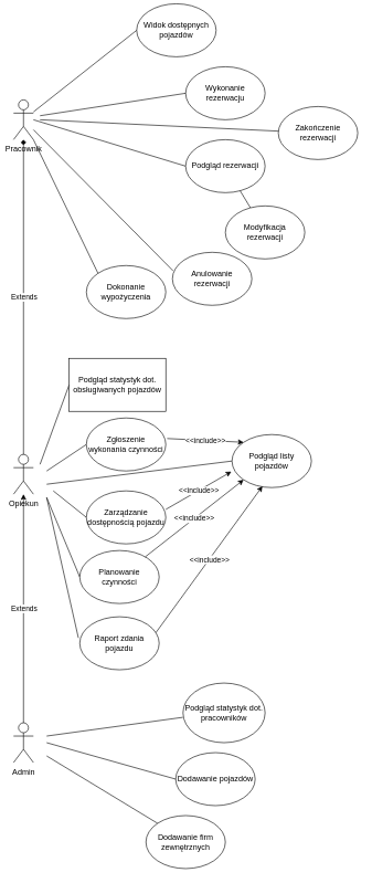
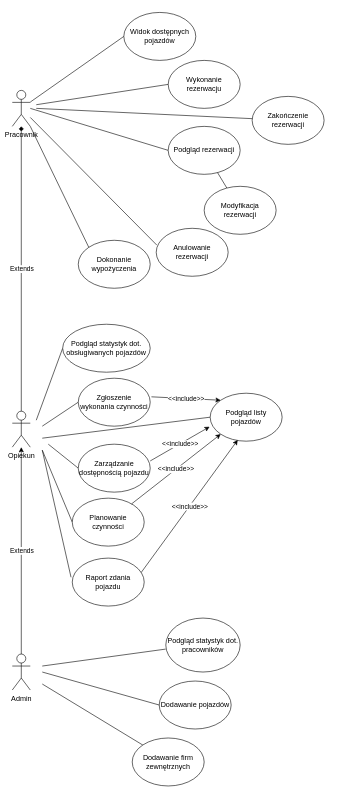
  <mxCell id="0" />
  <mxCell id="1" parent="0" />
  <mxCell id="2" value="Pracownik" style="shape=umlActor;verticalLabelPosition=bottom;verticalAlign=top;html=1;outlineConnect=0;" parent="1" vertex="1"><mxGeometry x="20" y="150" width="30" height="60" as="geometry" /></mxCell>
- <mxCell id="3" value="Widok dostępnych pojazdów" style="ellipse;whiteSpace=wrap;html=1;" parent="1" vertex="1"><mxGeometry x="206" y="5" width="120" height="80" as="geometry" /></mxCell>
+ <mxCell id="3" value="Widok dostępnych pojazdów" style="ellipse;whiteSpace=wrap;html=1;" parent="1" vertex="1"><mxGeometry x="206" y="20" width="120" height="80" as="geometry" /></mxCell>
  <mxCell id="4" value="Opiekun" style="shape=umlActor;verticalLabelPosition=bottom;verticalAlign=top;html=1;outlineConnect=0;" parent="1" vertex="1"><mxGeometry x="20" y="685" width="30" height="60" as="geometry" /></mxCell>
  <mxCell id="5" value="Wykonanie rezerwacju" style="ellipse;whiteSpace=wrap;html=1;" parent="1" vertex="1"><mxGeometry x="280" y="100" width="120" height="80" as="geometry" /></mxCell>
  <mxCell id="6" value="" style="endArrow=diamond;html=1;exitX=0.5;exitY=0;exitDx=0;exitDy=0;exitPerimeter=0;" parent="1" source="4" target="2" edge="1"><mxGeometry relative="1" as="geometry"><mxPoint x="10" y="280" as="sourcePoint" /><mxPoint x="110" y="280" as="targetPoint" /><Array as="points" /></mxGeometry></mxCell>
  <mxCell id="7" value="Extends" style="edgeLabel;resizable=0;html=1;align=center;verticalAlign=middle;" parent="6" connectable="0" vertex="1"><mxGeometry relative="1" as="geometry" /></mxCell>
  <mxCell id="8" value="" style="endArrow=none;html=1;entryX=0;entryY=0.5;entryDx=0;entryDy=0;" parent="1" source="2" target="3" edge="1"><mxGeometry width="50" height="50" relative="1" as="geometry"><mxPoint x="250" y="220" as="sourcePoint" /><mxPoint x="290" y="250" as="targetPoint" /></mxGeometry></mxCell>
  <mxCell id="9" value="" style="endArrow=none;html=1;entryX=0;entryY=0.5;entryDx=0;entryDy=0;" parent="1" target="10" edge="1"><mxGeometry width="50" height="50" relative="1" as="geometry"><mxPoint x="50" y="180" as="sourcePoint" /><mxPoint x="240" y="270" as="targetPoint" /></mxGeometry></mxCell>
  <mxCell id="10" value="Podgląd rezerwacji" style="ellipse;whiteSpace=wrap;html=1;" parent="1" vertex="1"><mxGeometry x="280" y="210" width="120" height="80" as="geometry" /></mxCell>
  <mxCell id="11" value="Zakończenie rezerwacji" style="ellipse;whiteSpace=wrap;html=1;" parent="1" vertex="1"><mxGeometry x="420" y="160" width="120" height="80" as="geometry" /></mxCell>
  <mxCell id="12" value="Modyfikacja rezerwacji" style="ellipse;whiteSpace=wrap;html=1;" parent="1" vertex="1"><mxGeometry x="340" y="310" width="120" height="80" as="geometry" /></mxCell>
  <mxCell id="13" value="Anulowanie rezerwacji" style="ellipse;whiteSpace=wrap;html=1;" parent="1" vertex="1"><mxGeometry x="260" y="380" width="120" height="80" as="geometry" /></mxCell>
  <mxCell id="14" value="" style="endArrow=none;html=1;entryX=0;entryY=0.5;entryDx=0;entryDy=0;" parent="1" target="15" edge="1"><mxGeometry width="50" height="50" relative="1" as="geometry"><mxPoint x="70" y="730" as="sourcePoint" /><mxPoint x="430" y="715" as="targetPoint" /></mxGeometry></mxCell>
  <mxCell id="15" value="Podgląd listy pojazdów" style="ellipse;whiteSpace=wrap;html=1;" parent="1" vertex="1"><mxGeometry x="350" y="655" width="120" height="80" as="geometry" /></mxCell>
  <mxCell id="16" value="" style="endArrow=none;html=1;entryX=0;entryY=0.5;entryDx=0;entryDy=0;" parent="1" target="18" edge="1"><mxGeometry width="50" height="50" relative="1" as="geometry"><mxPoint x="70" y="710" as="sourcePoint" /><mxPoint x="510" y="660" as="targetPoint" /></mxGeometry></mxCell>
  <mxCell id="17" value="" style="endArrow=none;html=1;entryX=0;entryY=0.5;entryDx=0;entryDy=0;" parent="1" target="19" edge="1"><mxGeometry width="50" height="50" relative="1" as="geometry"><mxPoint x="70" y="750" as="sourcePoint" /><mxPoint x="510" y="780" as="targetPoint" /></mxGeometry></mxCell>
  <mxCell id="18" value="Zgłoszenie wykonania czynności" style="ellipse;whiteSpace=wrap;html=1;" parent="1" vertex="1"><mxGeometry x="130" y="630" width="120" height="80" as="geometry" /></mxCell>
  <mxCell id="19" value="Planowanie czynności" style="ellipse;whiteSpace=wrap;html=1;" parent="1" vertex="1"><mxGeometry x="120" y="830" width="120" height="80" as="geometry" /></mxCell>
  <mxCell id="20" value="" style="endArrow=none;html=1;entryX=0;entryY=0.5;entryDx=0;entryDy=0;" parent="1" target="21" edge="1"><mxGeometry width="50" height="50" relative="1" as="geometry"><mxPoint x="80" y="740" as="sourcePoint" /><mxPoint x="510" y="740" as="targetPoint" /></mxGeometry></mxCell>
  <mxCell id="21" value="Zarządzanie dostępnością pojazdu" style="ellipse;whiteSpace=wrap;html=1;" parent="1" vertex="1"><mxGeometry x="130" y="740" width="120" height="80" as="geometry" /></mxCell>
  <mxCell id="22" value="" style="endArrow=none;html=1;entryX=0;entryY=0.5;entryDx=0;entryDy=0;" parent="1" target="23" edge="1"><mxGeometry width="50" height="50" relative="1" as="geometry"><mxPoint x="60" y="700" as="sourcePoint" /><mxPoint x="270" y="860" as="targetPoint" /></mxGeometry></mxCell>
- <mxCell id="23" value="Podgląd statystyk dot. obsługiwanych pojazdów" style="whiteSpace=wrap;html=1;rounded=0;" parent="1" vertex="1"><mxGeometry x="104" y="540" width="146" height="80" as="geometry" /></mxCell>
+ <mxCell id="23" value="Podgląd statystyk dot. obsługiwanych pojazdów" style="ellipse;whiteSpace=wrap;html=1;" parent="1" vertex="1"><mxGeometry x="104" y="540" width="146" height="80" as="geometry" /></mxCell>
  <mxCell id="24" value="Admin" style="shape=umlActor;verticalLabelPosition=bottom;verticalAlign=top;html=1;outlineConnect=0;" parent="1" vertex="1"><mxGeometry x="20" y="1090" width="30" height="60" as="geometry" /></mxCell>
  <mxCell id="25" value="Podgląd statystyk dot. pracowników" style="ellipse;whiteSpace=wrap;html=1;" parent="1" vertex="1"><mxGeometry x="276" y="1030" width="124" height="90" as="geometry" /></mxCell>
  <mxCell id="26" value="" style="endArrow=classic;html=1;exitX=0.5;exitY=0;exitDx=0;exitDy=0;exitPerimeter=0;" parent="1" source="24" target="4" edge="1"><mxGeometry relative="1" as="geometry"><mxPoint x="50" y="830" as="sourcePoint" /><mxPoint x="150" y="830" as="targetPoint" /><Array as="points" /></mxGeometry></mxCell>
  <mxCell id="27" value="Extends" style="edgeLabel;resizable=0;html=1;align=center;verticalAlign=middle;" parent="26" connectable="0" vertex="1"><mxGeometry relative="1" as="geometry" /></mxCell>
  <mxCell id="28" value="Dodawanie pojazdów" style="ellipse;whiteSpace=wrap;html=1;" parent="1" vertex="1"><mxGeometry x="265" y="1135" width="120" height="80" as="geometry" /></mxCell>
  <mxCell id="29" value="Dodawanie firm zewnętrznych" style="ellipse;whiteSpace=wrap;html=1;" parent="1" vertex="1"><mxGeometry x="220" y="1230" width="120" height="80" as="geometry" /></mxCell>
  <mxCell id="30" value="" style="endArrow=none;html=1;entryX=0.008;entryY=0.35;entryDx=0;entryDy=0;entryPerimeter=0;" parent="1" source="2" target="13" edge="1"><mxGeometry width="50" height="50" relative="1" as="geometry"><mxPoint x="210" y="430" as="sourcePoint" /><mxPoint x="390" y="480" as="targetPoint" /></mxGeometry></mxCell>
  <mxCell id="31" value="" style="endArrow=none;html=1;" parent="1" source="12" edge="1" target="10"><mxGeometry width="50" height="50" relative="1" as="geometry"><mxPoint x="300" y="520" as="sourcePoint" /><mxPoint x="280" y="360" as="targetPoint" /></mxGeometry></mxCell>
  <mxCell id="32" value="" style="endArrow=none;html=1;" parent="1" target="11" edge="1"><mxGeometry width="50" height="50" relative="1" as="geometry"><mxPoint x="60" y="180" as="sourcePoint" /><mxPoint x="330" y="430" as="targetPoint" /></mxGeometry></mxCell>
  <mxCell id="33" value="" style="endArrow=none;html=1;exitX=-0.002;exitY=0.575;exitDx=0;exitDy=0;exitPerimeter=0;" parent="1" source="25" edge="1"><mxGeometry width="50" height="50" relative="1" as="geometry"><mxPoint x="420" y="1170" as="sourcePoint" /><mxPoint x="70" y="1110" as="targetPoint" /></mxGeometry></mxCell>
  <mxCell id="34" value="" style="endArrow=none;html=1;exitX=0;exitY=0.5;exitDx=0;exitDy=0;" parent="1" source="28" edge="1"><mxGeometry width="50" height="50" relative="1" as="geometry"><mxPoint x="210" y="1240" as="sourcePoint" /><mxPoint x="70" y="1120" as="targetPoint" /></mxGeometry></mxCell>
  <mxCell id="35" value="" style="endArrow=none;html=1;exitX=0;exitY=0;exitDx=0;exitDy=0;" parent="1" source="29" edge="1"><mxGeometry width="50" height="50" relative="1" as="geometry"><mxPoint x="170" y="1280" as="sourcePoint" /><mxPoint x="70" y="1140" as="targetPoint" /></mxGeometry></mxCell>
  <mxCell id="36" value="Raport zdania pojazdu" style="ellipse;whiteSpace=wrap;html=1;" vertex="1" parent="1"><mxGeometry x="120" y="930" width="120" height="80" as="geometry" /></mxCell>
  <mxCell id="37" value="" style="endArrow=none;html=1;exitX=-0.017;exitY=0.4;exitDx=0;exitDy=0;exitPerimeter=0;" edge="1" parent="1" source="36"><mxGeometry width="50" height="50" relative="1" as="geometry"><mxPoint x="330" y="810" as="sourcePoint" /><mxPoint x="70" y="750" as="targetPoint" /></mxGeometry></mxCell>
  <mxCell id="38" value="" style="endArrow=none;html=1;entryX=0;entryY=0.5;entryDx=0;entryDy=0;" edge="1" parent="1" target="5"><mxGeometry width="50" height="50" relative="1" as="geometry"><mxPoint x="60" y="173.92" as="sourcePoint" /><mxPoint x="280" y="160" as="targetPoint" /></mxGeometry></mxCell>
  <mxCell id="39" value="Dokonanie wypożyczenia" style="ellipse;whiteSpace=wrap;html=1;" vertex="1" parent="1"><mxGeometry x="130" y="400" width="120" height="80" as="geometry" /></mxCell>
  <mxCell id="40" value="" style="endArrow=none;html=1;entryX=0;entryY=0;entryDx=0;entryDy=0;exitX=1;exitY=1;exitDx=0;exitDy=0;exitPerimeter=0;" edge="1" parent="1" source="2" target="39"><mxGeometry width="50" height="50" relative="1" as="geometry"><mxPoint x="39.04" y="205.135" as="sourcePoint" /><mxPoint x="250" y="418" as="targetPoint" /></mxGeometry></mxCell>
  <mxCell id="41" value="" style="endArrow=classic;html=1;exitX=0.958;exitY=0.3;exitDx=0;exitDy=0;exitPerimeter=0;entryX=0.383;entryY=0.975;entryDx=0;entryDy=0;entryPerimeter=0;" edge="1" parent="1" source="36" target="15"><mxGeometry relative="1" as="geometry"><mxPoint x="310" y="880" as="sourcePoint" /><mxPoint x="410" y="880" as="targetPoint" /></mxGeometry></mxCell>
  <mxCell id="42" value="&amp;lt;&amp;lt;include&amp;gt;&amp;gt;" style="edgeLabel;resizable=0;html=1;align=center;verticalAlign=middle;" connectable="0" vertex="1" parent="41"><mxGeometry relative="1" as="geometry" /></mxCell>
  <mxCell id="43" value="" style="endArrow=classic;html=1;entryX=0;entryY=1;entryDx=0;entryDy=0;" edge="1" parent="1" source="19" target="15"><mxGeometry relative="1" as="geometry"><mxPoint x="310" y="880" as="sourcePoint" /><mxPoint x="410" y="880" as="targetPoint" /></mxGeometry></mxCell>
  <mxCell id="44" value="&amp;lt;&amp;lt;include&amp;gt;&amp;gt;" style="edgeLabel;resizable=0;html=1;align=center;verticalAlign=middle;" connectable="0" vertex="1" parent="43"><mxGeometry relative="1" as="geometry" /></mxCell>
  <mxCell id="45" value="" style="endArrow=classic;html=1;exitX=1;exitY=0.35;exitDx=0;exitDy=0;exitPerimeter=0;entryX=-0.008;entryY=0.7;entryDx=0;entryDy=0;entryPerimeter=0;" edge="1" parent="1" source="21" target="15"><mxGeometry relative="1" as="geometry"><mxPoint x="310" y="880" as="sourcePoint" /><mxPoint x="420" y="870" as="targetPoint" /></mxGeometry></mxCell>
  <mxCell id="46" value="&amp;lt;&amp;lt;include&amp;gt;&amp;gt;" style="edgeLabel;resizable=0;html=1;align=center;verticalAlign=middle;" connectable="0" vertex="1" parent="45"><mxGeometry relative="1" as="geometry" /></mxCell>
  <mxCell id="47" value="" style="endArrow=classic;html=1;exitX=1.017;exitY=0.388;exitDx=0;exitDy=0;exitPerimeter=0;entryX=0;entryY=0;entryDx=0;entryDy=0;" edge="1" parent="1" source="18" target="15"><mxGeometry relative="1" as="geometry"><mxPoint x="280" y="880" as="sourcePoint" /><mxPoint x="440" y="880" as="targetPoint" /></mxGeometry></mxCell>
  <mxCell id="48" value="&amp;lt;&amp;lt;include&amp;gt;&amp;gt;" style="edgeLabel;resizable=0;html=1;align=center;verticalAlign=middle;" connectable="0" vertex="1" parent="47"><mxGeometry relative="1" as="geometry" /></mxCell>
